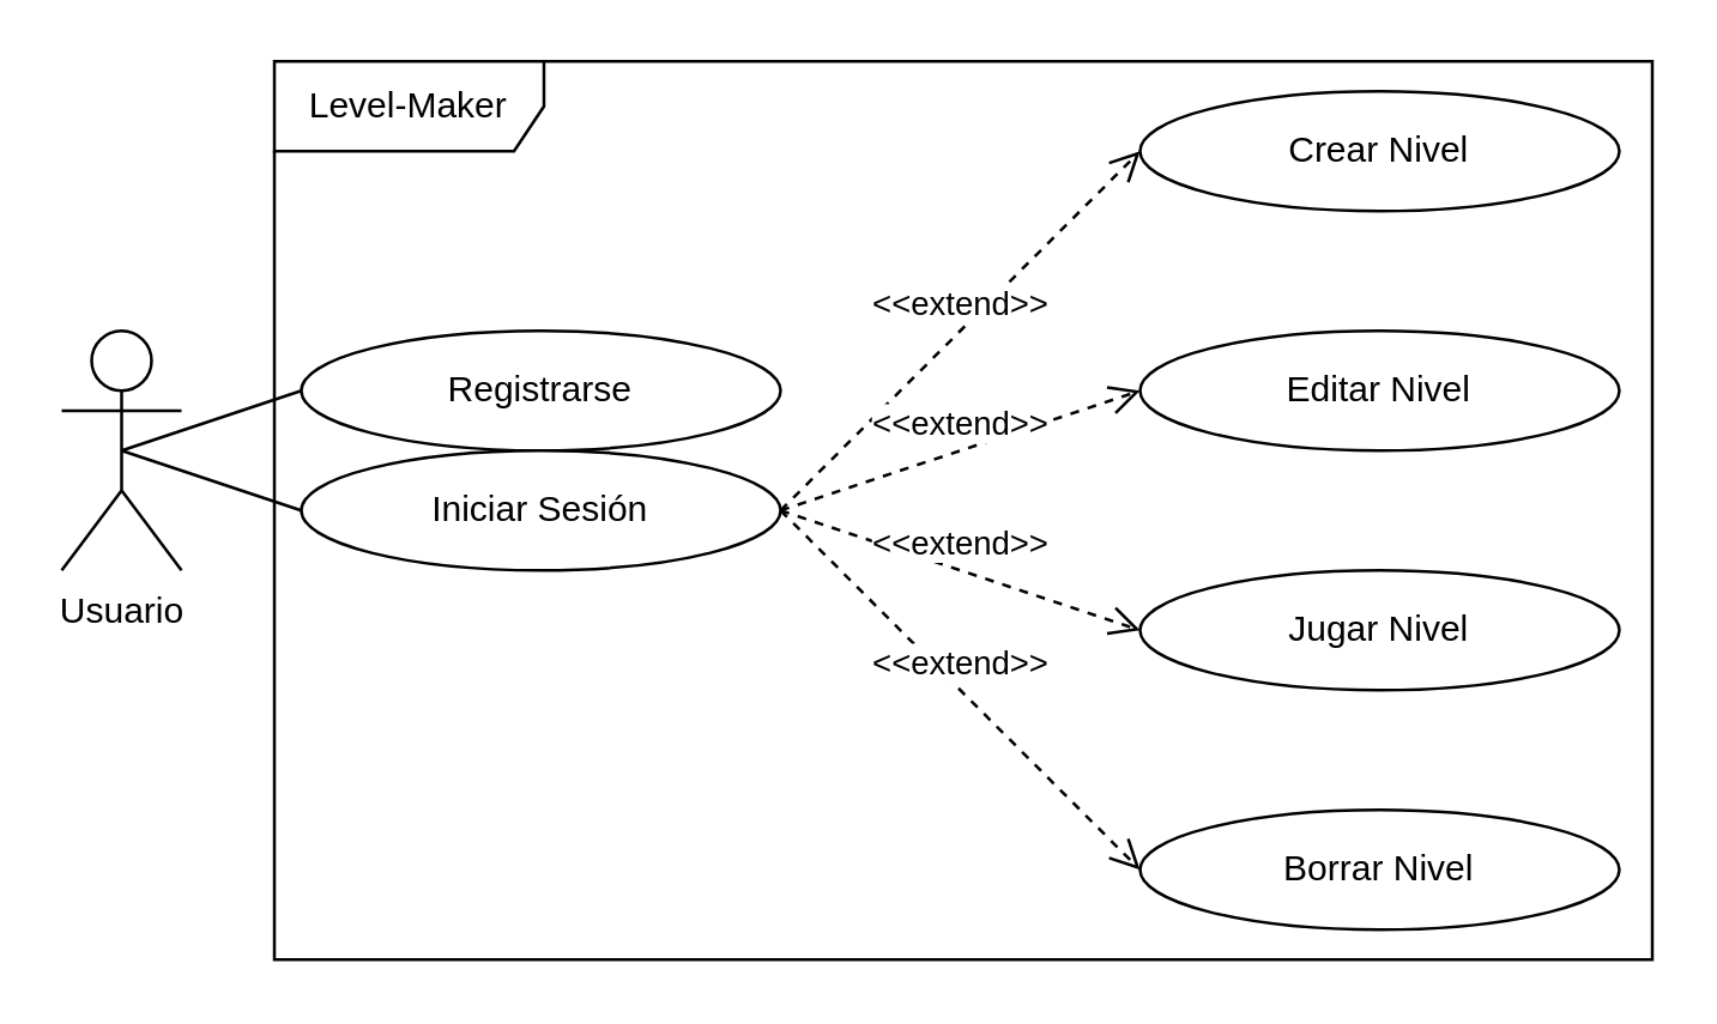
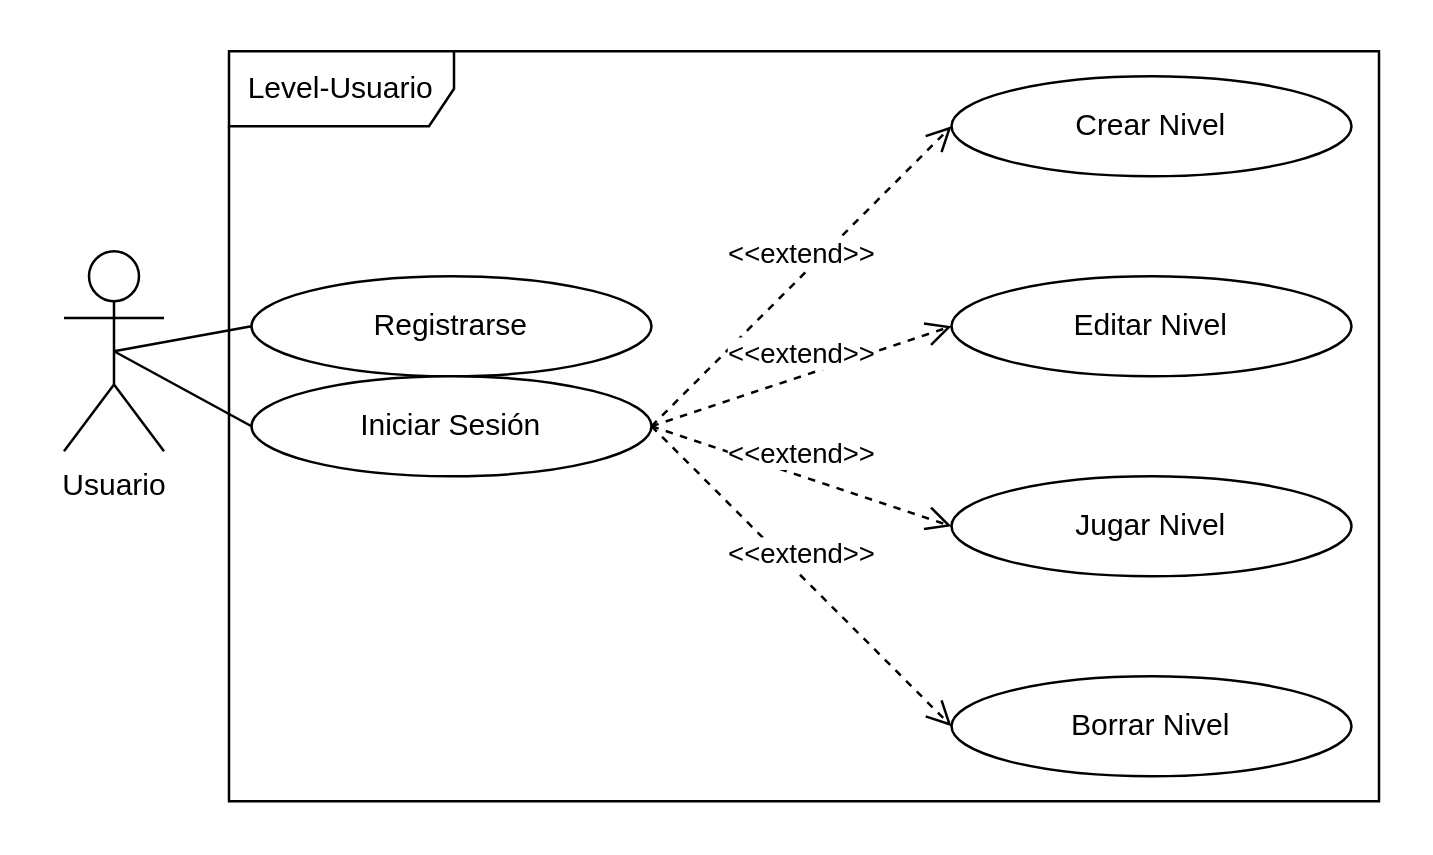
  <mxCell id="0" />
  <mxCell id="1" parent="0" />
  <mxCell id="2" value="Registrarse" style="ellipse;whiteSpace=wrap;html=1;" parent="1" vertex="1"><mxGeometry x="100" y="110" width="160" height="40" as="geometry" /></mxCell>
  <mxCell id="3" value="Iniciar Sesión" style="ellipse;whiteSpace=wrap;html=1;" parent="1" vertex="1"><mxGeometry x="100" y="150" width="160" height="40" as="geometry" /></mxCell>
  <mxCell id="4" value="Crear Nivel" style="ellipse;whiteSpace=wrap;html=1;" parent="1" vertex="1"><mxGeometry x="380" y="30" width="160" height="40" as="geometry" /></mxCell>
  <mxCell id="5" value="Editar Nivel" style="ellipse;whiteSpace=wrap;html=1;" parent="1" vertex="1"><mxGeometry x="380" y="110" width="160" height="40" as="geometry" /></mxCell>
  <mxCell id="6" value="Borrar Nivel" style="ellipse;whiteSpace=wrap;html=1;" parent="1" vertex="1"><mxGeometry x="380" y="270" width="160" height="40" as="geometry" /></mxCell>
  <mxCell id="7" value="Jugar Nivel" style="ellipse;whiteSpace=wrap;html=1;" parent="1" vertex="1"><mxGeometry x="380" y="190" width="160" height="40" as="geometry" /></mxCell>
- <mxCell id="8" value="Usuario" style="shape=umlActor;verticalLabelPosition=bottom;verticalAlign=top;html=1;outlineConnect=0;" parent="1" vertex="1"><mxGeometry x="20" y="110" width="40" height="80" as="geometry" /></mxCell>
+ <mxCell id="8" value="Usuario" style="shape=umlActor;verticalLabelPosition=bottom;verticalAlign=top;html=1;outlineConnect=0;" parent="1" vertex="1"><mxGeometry x="25" y="100" width="40" height="80" as="geometry" /></mxCell>
  <mxCell id="9" value="" style="endArrow=none;html=1;entryX=0;entryY=0.5;entryDx=0;entryDy=0;exitX=0.5;exitY=0.5;exitDx=0;exitDy=0;exitPerimeter=0;" parent="1" source="8" target="2" edge="1"><mxGeometry width="50" height="50" relative="1" as="geometry"><mxPoint x="100" y="-190" as="sourcePoint" /><mxPoint x="200" y="-250" as="targetPoint" /></mxGeometry></mxCell>
  <mxCell id="10" value="" style="endArrow=none;html=1;exitX=0.5;exitY=0.5;exitDx=0;exitDy=0;exitPerimeter=0;entryX=0;entryY=0.5;entryDx=0;entryDy=0;" parent="1" source="8" target="3" edge="1"><mxGeometry width="50" height="50" relative="1" as="geometry"><mxPoint x="220" y="-170" as="sourcePoint" /><mxPoint x="270" y="-220" as="targetPoint" /></mxGeometry></mxCell>
  <mxCell id="11" value="&amp;lt;&amp;lt;extend&amp;gt;&amp;gt;" style="html=1;verticalAlign=bottom;endArrow=open;dashed=1;endSize=8;entryX=0;entryY=0.5;entryDx=0;entryDy=0;exitX=1;exitY=0.5;exitDx=0;exitDy=0;" edge="1" parent="1" source="3" target="4"><mxGeometry relative="1" as="geometry"><mxPoint x="320" y="90" as="sourcePoint" /><mxPoint x="240" y="90" as="targetPoint" /></mxGeometry></mxCell>
  <mxCell id="12" value="&amp;lt;&amp;lt;extend&amp;gt;&amp;gt;" style="html=1;verticalAlign=bottom;endArrow=open;dashed=1;endSize=8;entryX=0;entryY=0.5;entryDx=0;entryDy=0;exitX=1;exitY=0.5;exitDx=0;exitDy=0;" edge="1" parent="1" source="3" target="5"><mxGeometry relative="1" as="geometry"><mxPoint x="270" y="180" as="sourcePoint" /><mxPoint x="390" y="100" as="targetPoint" /></mxGeometry></mxCell>
  <mxCell id="13" value="&amp;lt;&amp;lt;extend&amp;gt;&amp;gt;" style="html=1;verticalAlign=bottom;endArrow=open;dashed=1;endSize=8;entryX=0;entryY=0.5;entryDx=0;entryDy=0;exitX=1;exitY=0.5;exitDx=0;exitDy=0;" edge="1" parent="1" source="3" target="7"><mxGeometry relative="1" as="geometry"><mxPoint x="280" y="190" as="sourcePoint" /><mxPoint x="400" y="110" as="targetPoint" /></mxGeometry></mxCell>
  <mxCell id="14" value="&amp;lt;&amp;lt;extend&amp;gt;&amp;gt;" style="html=1;verticalAlign=bottom;endArrow=open;dashed=1;endSize=8;entryX=0;entryY=0.5;entryDx=0;entryDy=0;exitX=1;exitY=0.5;exitDx=0;exitDy=0;startArrow=none;" edge="1" parent="1" source="3" target="6"><mxGeometry relative="1" as="geometry"><mxPoint x="290" y="200" as="sourcePoint" /><mxPoint x="410" y="120" as="targetPoint" /></mxGeometry></mxCell>
- <mxCell id="15" value="Level-Maker" style="shape=umlFrame;whiteSpace=wrap;html=1;width=90;height=30;" parent="1" vertex="1"><mxGeometry x="91" y="20" width="460" height="300" as="geometry" /></mxCell>
+ <mxCell id="15" value="Level-Usuario" style="shape=umlFrame;whiteSpace=wrap;html=1;width=90;height=30;" parent="1" vertex="1"><mxGeometry x="91" y="20" width="460" height="300" as="geometry" /></mxCell>
